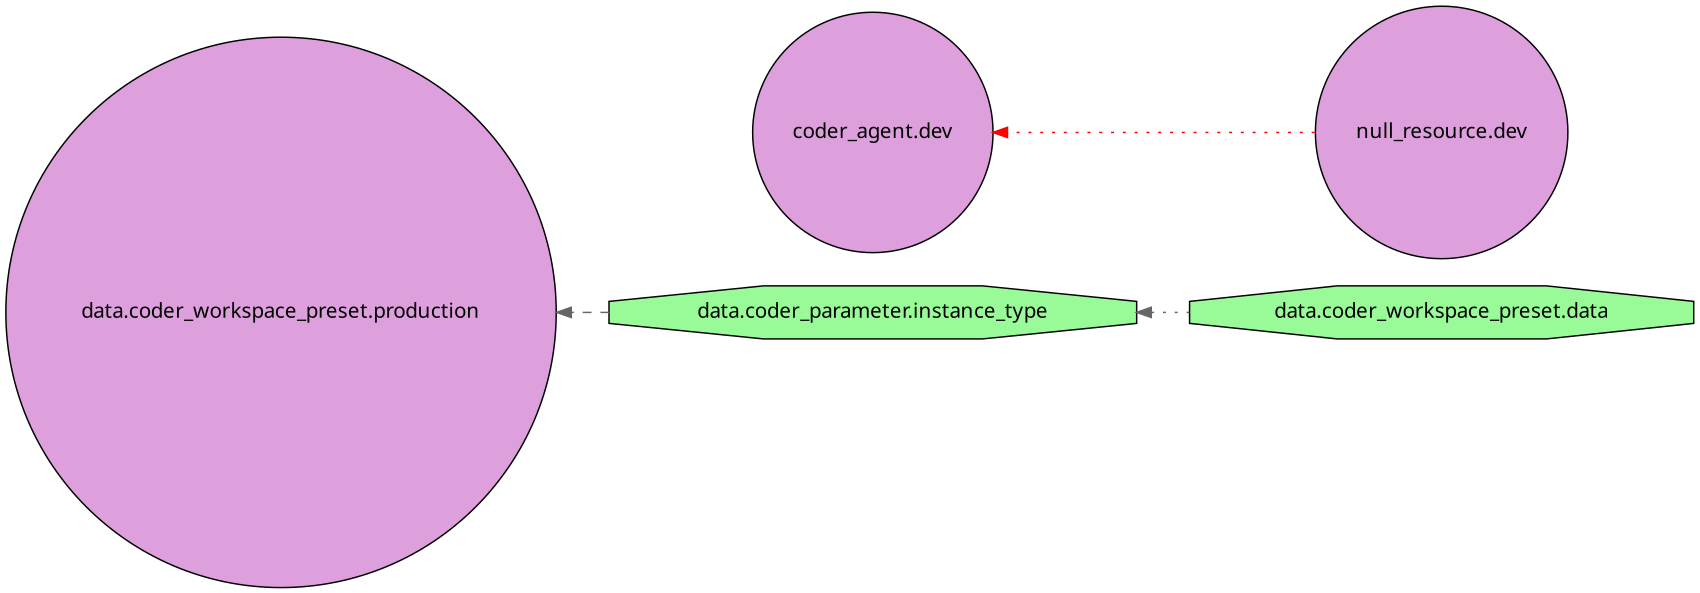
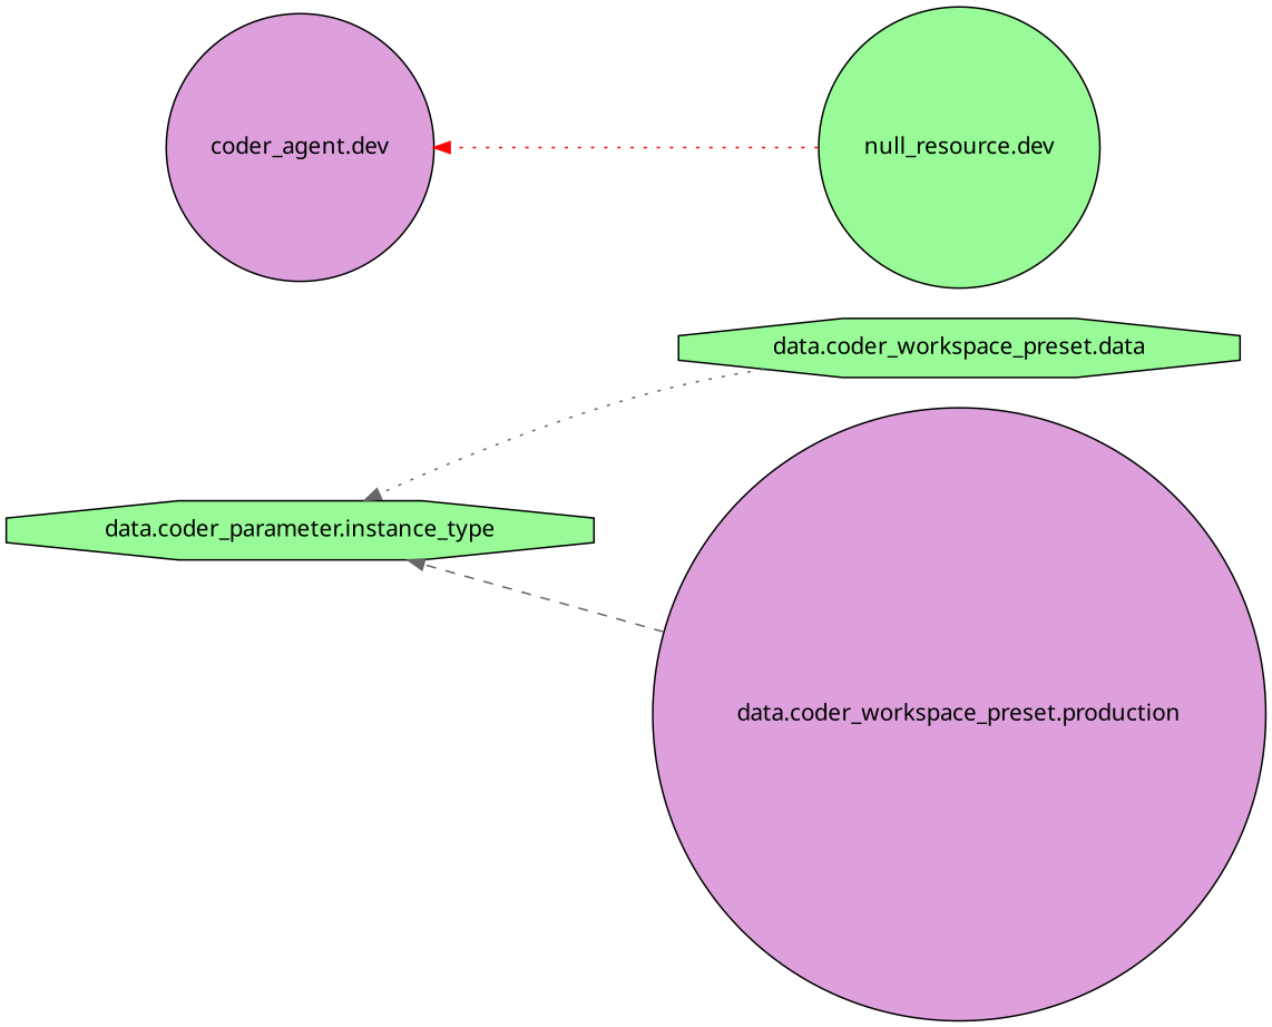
  digraph {
    rankdir=RL
    node [fillcolor=palegreen fontname="sans-serif" shape=circle style=filled]
    edge [color=gray40 style=dotted]
    n1 [label="data.coder_parameter.instance_type" shape=octagon]
    n2 [label="data.coder_workspace_preset.data" shape=octagon]
    n3 [fillcolor=plum label="data.coder_workspace_preset.production"]
    n4 [fillcolor=plum label="coder_agent.dev"]
-   n5 [fillcolor=plum label="null_resource.dev"]
+   n5 [label="null_resource.dev"]
    n2 -> n1
-   n1 -> n3 [style=dashed]
+   n3 -> n1 [style=dashed]
    n5 -> n4 [color=red]
  }
